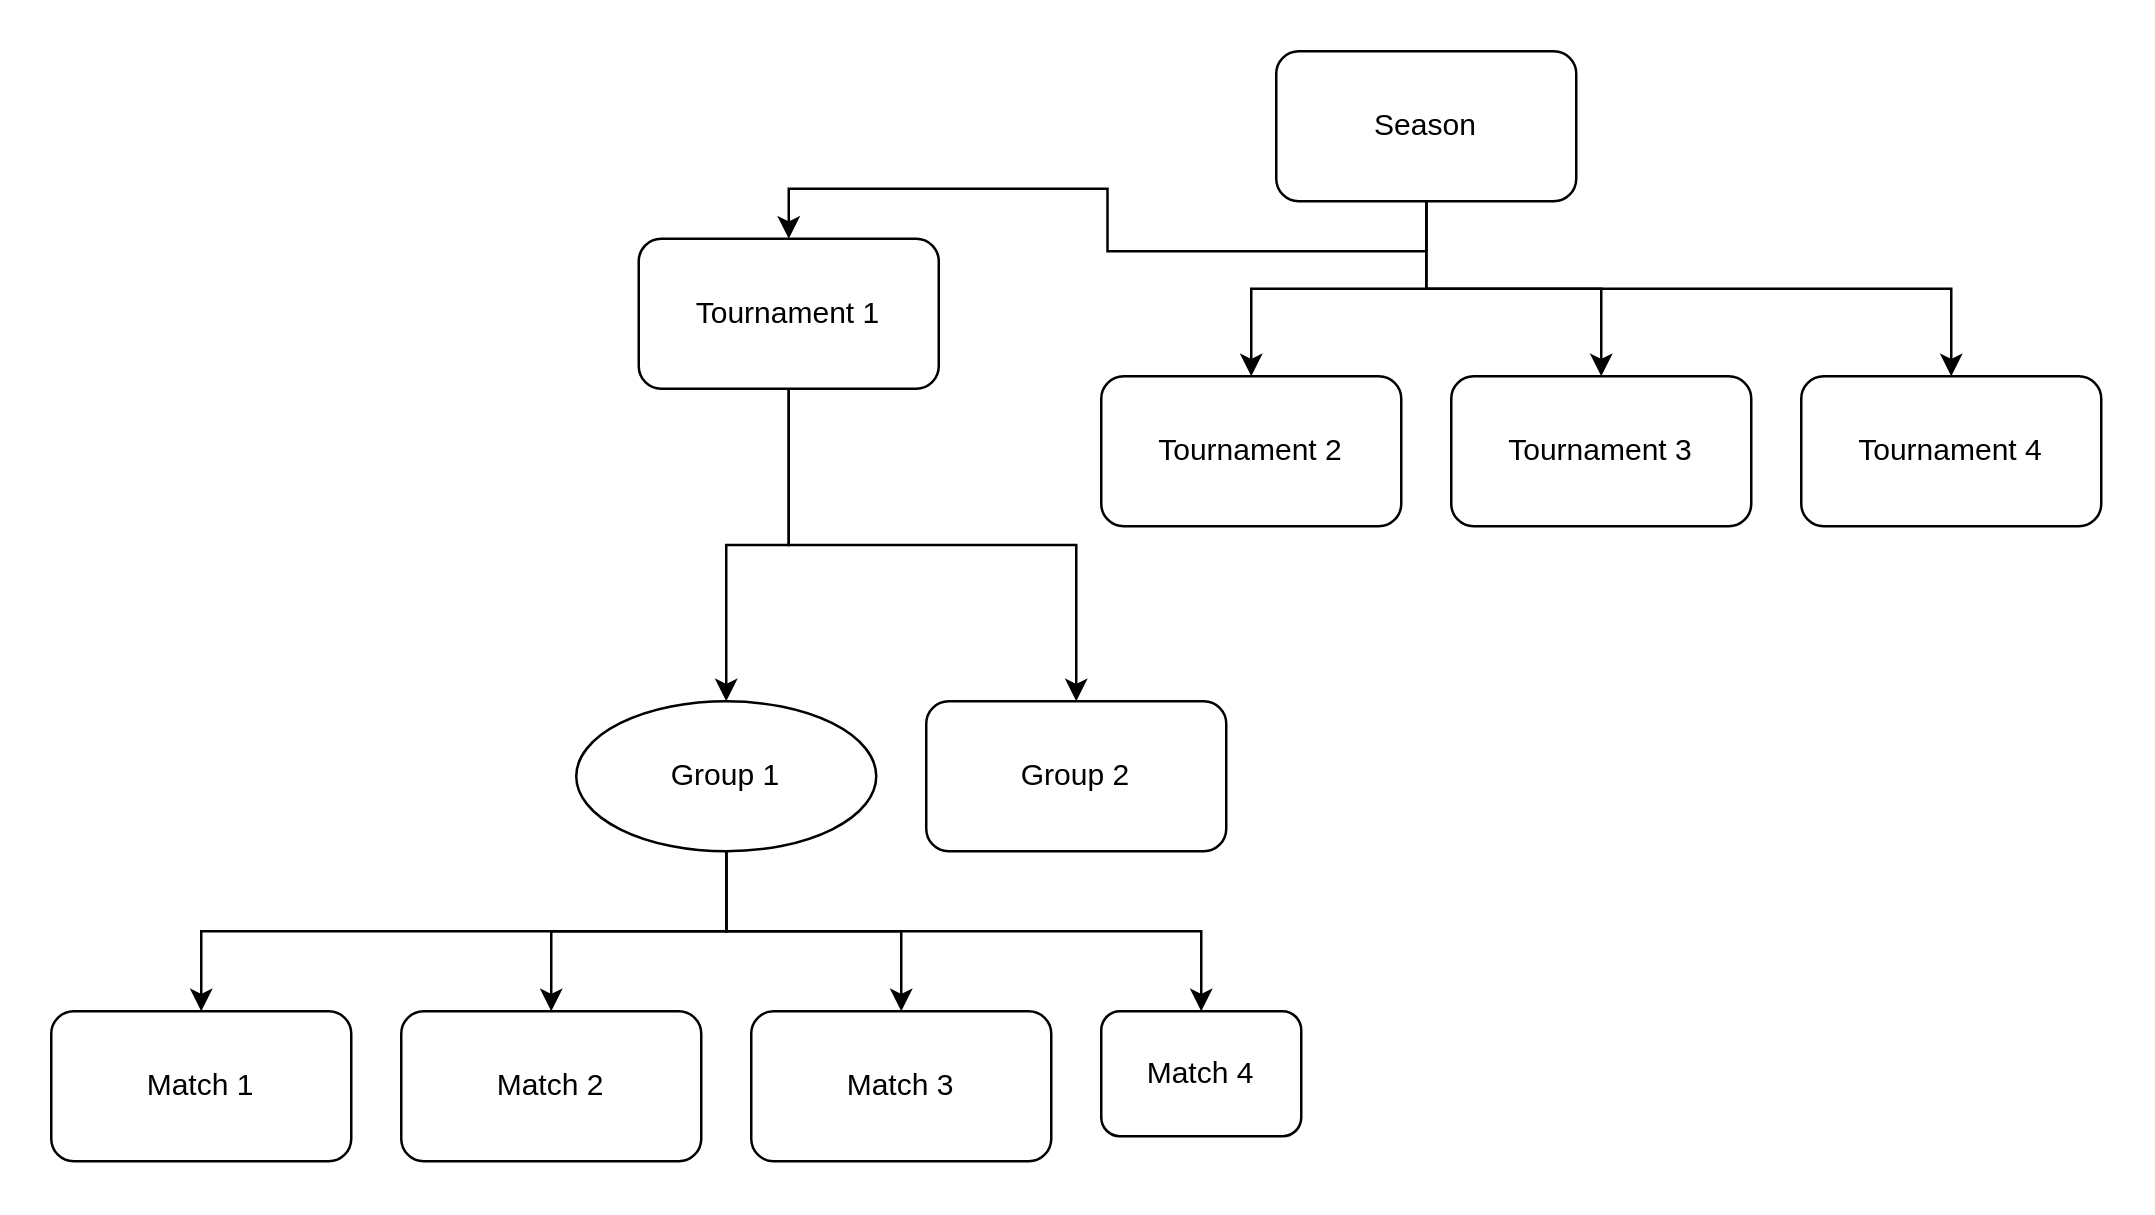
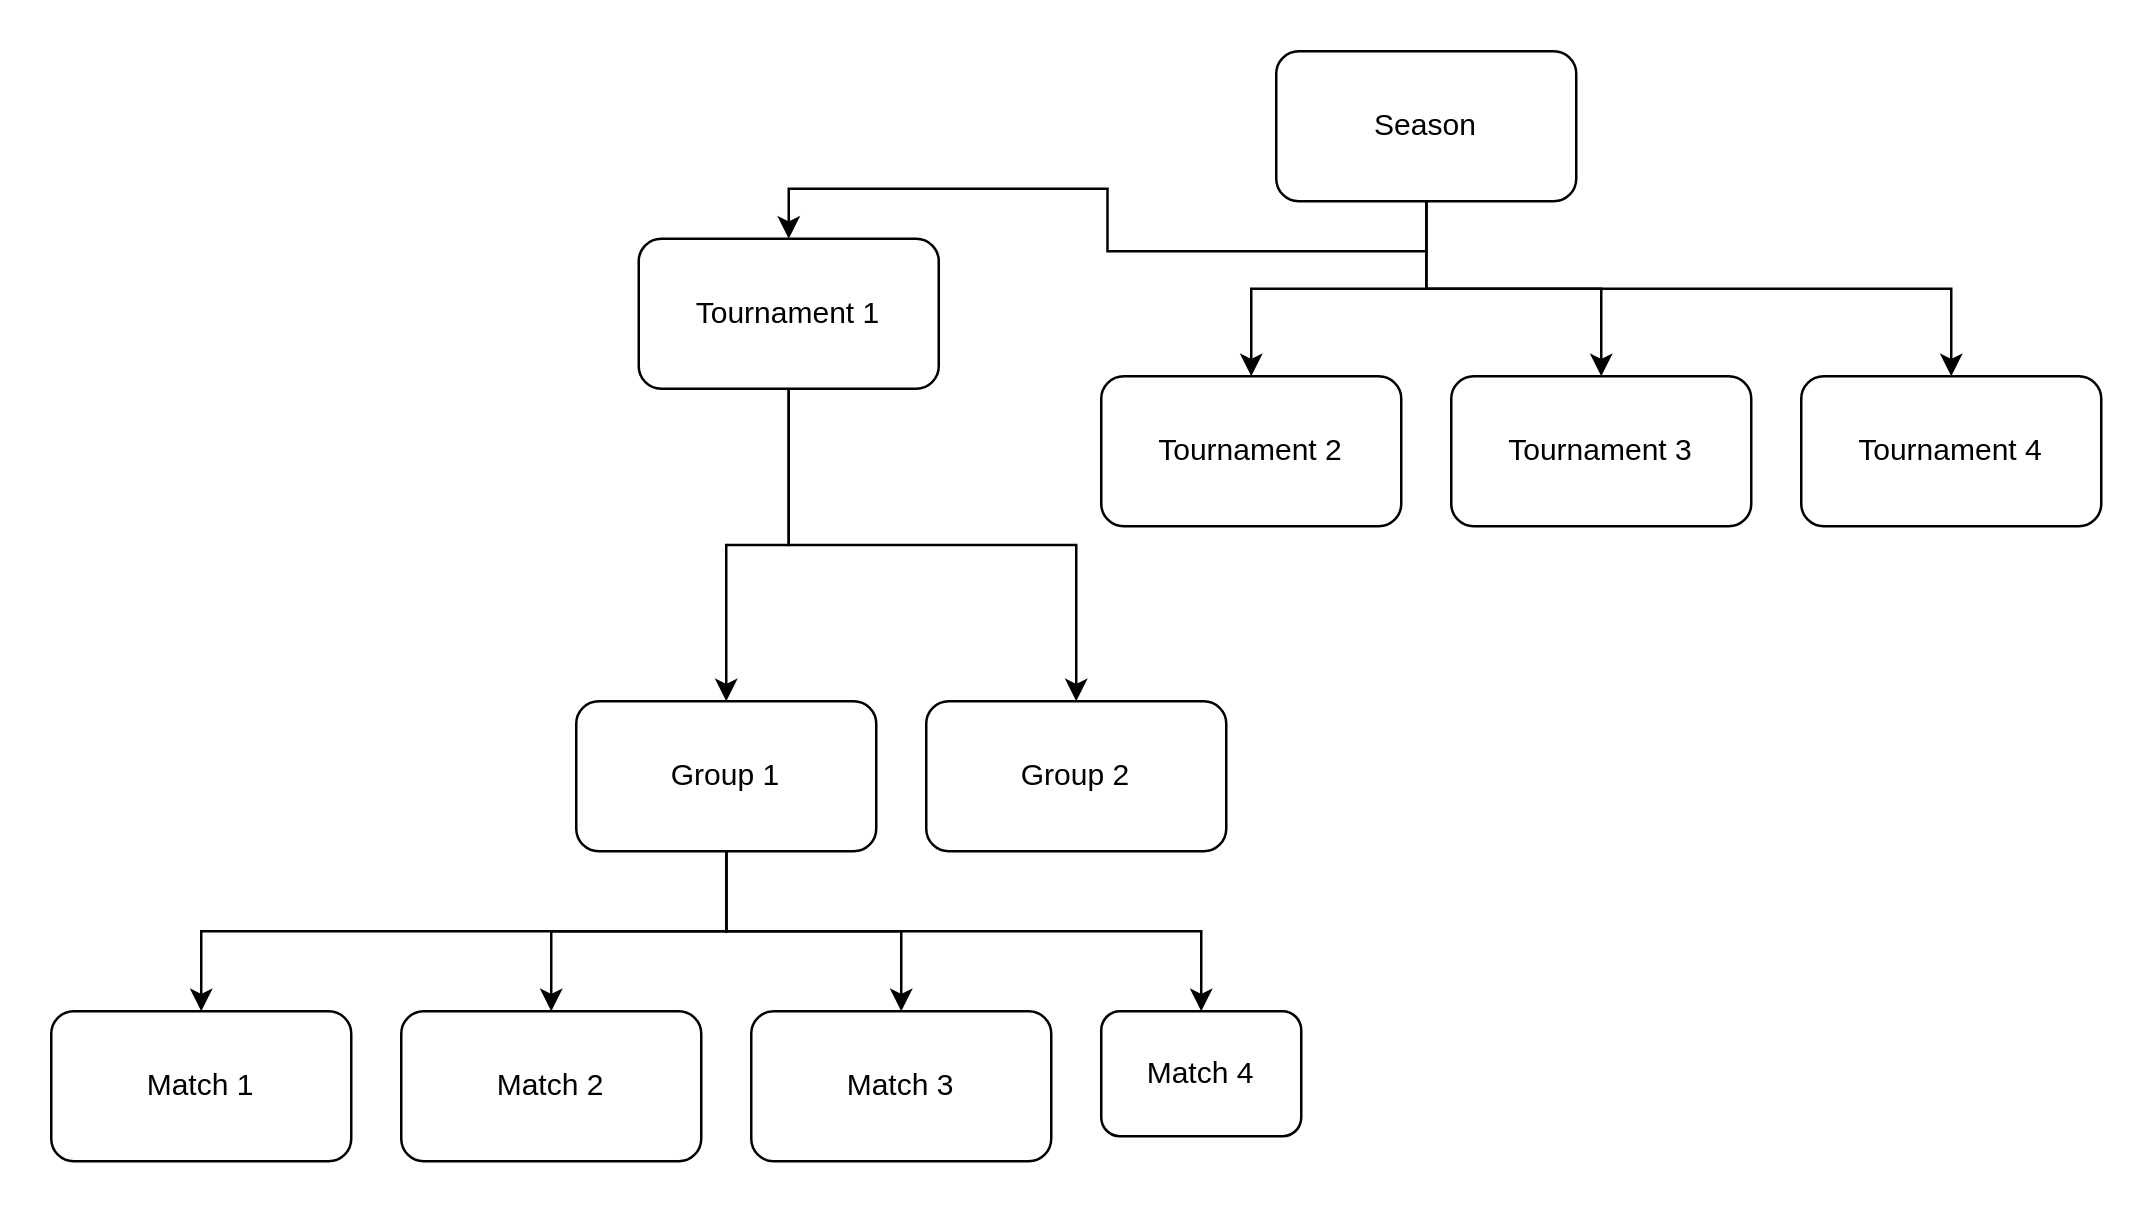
  <mxCell id="0" />
  <mxCell id="1" parent="0" />
  <mxCell id="2" style="edgeStyle=orthogonalEdgeStyle;rounded=0;orthogonalLoop=1;jettySize=auto;html=1;exitX=0.5;exitY=1;exitDx=0;exitDy=0;" edge="1" parent="1" source="6" target="9"><mxGeometry relative="1" as="geometry" /></mxCell>
  <mxCell id="3" style="edgeStyle=orthogonalEdgeStyle;rounded=0;orthogonalLoop=1;jettySize=auto;html=1;exitX=0.5;exitY=1;exitDx=0;exitDy=0;" edge="1" parent="1" source="6" target="12"><mxGeometry relative="1" as="geometry" /></mxCell>
  <mxCell id="4" style="edgeStyle=orthogonalEdgeStyle;rounded=0;orthogonalLoop=1;jettySize=auto;html=1;exitX=0.5;exitY=1;exitDx=0;exitDy=0;" edge="1" parent="1" source="6" target="10"><mxGeometry relative="1" as="geometry" /></mxCell>
  <mxCell id="5" style="edgeStyle=orthogonalEdgeStyle;rounded=0;orthogonalLoop=1;jettySize=auto;html=1;exitX=0.5;exitY=1;exitDx=0;exitDy=0;" edge="1" parent="1" source="6" target="11"><mxGeometry relative="1" as="geometry" /></mxCell>
  <mxCell id="6" value="Season" style="rounded=1;whiteSpace=wrap;html=1;" vertex="1" parent="1"><mxGeometry x="510" y="20" width="120" height="60" as="geometry" /></mxCell>
  <mxCell id="7" style="edgeStyle=orthogonalEdgeStyle;rounded=0;orthogonalLoop=1;jettySize=auto;html=1;exitX=0.5;exitY=1;exitDx=0;exitDy=0;" edge="1" parent="1" source="9" target="17"><mxGeometry relative="1" as="geometry" /></mxCell>
  <mxCell id="8" style="edgeStyle=orthogonalEdgeStyle;rounded=0;orthogonalLoop=1;jettySize=auto;html=1;exitX=0.5;exitY=1;exitDx=0;exitDy=0;" edge="1" parent="1" source="9" target="18"><mxGeometry relative="1" as="geometry" /></mxCell>
  <mxCell id="9" value="Tournament 1" style="rounded=1;whiteSpace=wrap;html=1;" vertex="1" parent="1"><mxGeometry x="255" y="95" width="120" height="60" as="geometry" /></mxCell>
  <mxCell id="10" value="Tournament 2" style="rounded=1;whiteSpace=wrap;html=1;" vertex="1" parent="1"><mxGeometry x="440" y="150" width="120" height="60" as="geometry" /></mxCell>
  <mxCell id="11" value="Tournament 3" style="rounded=1;whiteSpace=wrap;html=1;" vertex="1" parent="1"><mxGeometry x="580" y="150" width="120" height="60" as="geometry" /></mxCell>
  <mxCell id="12" value="Tournament 4" style="rounded=1;whiteSpace=wrap;html=1;" vertex="1" parent="1"><mxGeometry x="720" y="150" width="120" height="60" as="geometry" /></mxCell>
  <mxCell id="13" style="edgeStyle=orthogonalEdgeStyle;rounded=0;orthogonalLoop=1;jettySize=auto;html=1;exitX=0.5;exitY=1;exitDx=0;exitDy=0;" edge="1" parent="1" source="17" target="19"><mxGeometry relative="1" as="geometry" /></mxCell>
  <mxCell id="14" style="edgeStyle=orthogonalEdgeStyle;rounded=0;orthogonalLoop=1;jettySize=auto;html=1;exitX=0.5;exitY=1;exitDx=0;exitDy=0;" edge="1" parent="1" source="17" target="20"><mxGeometry relative="1" as="geometry" /></mxCell>
  <mxCell id="15" style="edgeStyle=orthogonalEdgeStyle;rounded=0;orthogonalLoop=1;jettySize=auto;html=1;exitX=0.5;exitY=1;exitDx=0;exitDy=0;" edge="1" parent="1" source="17" target="21"><mxGeometry relative="1" as="geometry" /></mxCell>
  <mxCell id="16" style="edgeStyle=orthogonalEdgeStyle;rounded=0;orthogonalLoop=1;jettySize=auto;html=1;exitX=0.5;exitY=1;exitDx=0;exitDy=0;" edge="1" parent="1" source="17" target="22"><mxGeometry relative="1" as="geometry" /></mxCell>
- <mxCell id="17" value="Group 1" style="ellipse;whiteSpace=wrap;html=1;" vertex="1" parent="1"><mxGeometry x="230" y="280" width="120" height="60" as="geometry" /></mxCell>
+ <mxCell id="17" value="Group 1" style="rounded=1;whiteSpace=wrap;html=1;" vertex="1" parent="1"><mxGeometry x="230" y="280" width="120" height="60" as="geometry" /></mxCell>
  <mxCell id="18" value="Group 2" style="rounded=1;whiteSpace=wrap;html=1;" vertex="1" parent="1"><mxGeometry x="370" y="280" width="120" height="60" as="geometry" /></mxCell>
  <mxCell id="19" value="Match 1" style="rounded=1;whiteSpace=wrap;html=1;" vertex="1" parent="1"><mxGeometry x="20" y="404" width="120" height="60" as="geometry" /></mxCell>
  <mxCell id="20" value="Match 2" style="rounded=1;whiteSpace=wrap;html=1;" vertex="1" parent="1"><mxGeometry x="160" y="404" width="120" height="60" as="geometry" /></mxCell>
  <mxCell id="21" value="Match 3" style="rounded=1;whiteSpace=wrap;html=1;" vertex="1" parent="1"><mxGeometry x="300" y="404" width="120" height="60" as="geometry" /></mxCell>
  <mxCell id="22" value="Match 4" style="rounded=1;whiteSpace=wrap;html=1;" vertex="1" parent="1"><mxGeometry x="440" y="404" width="80" height="50" as="geometry" /></mxCell>
